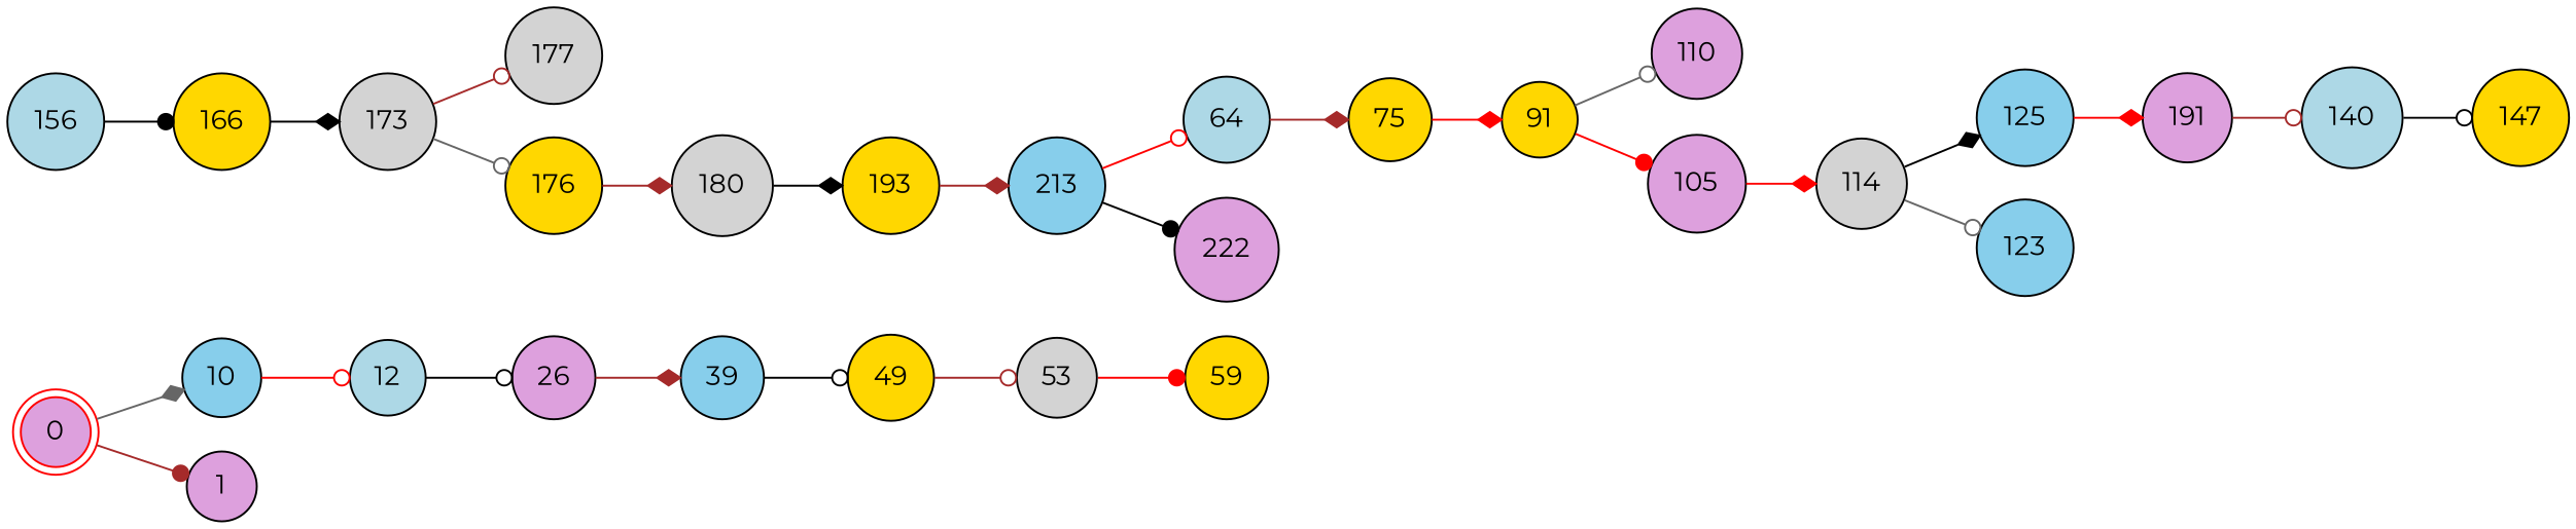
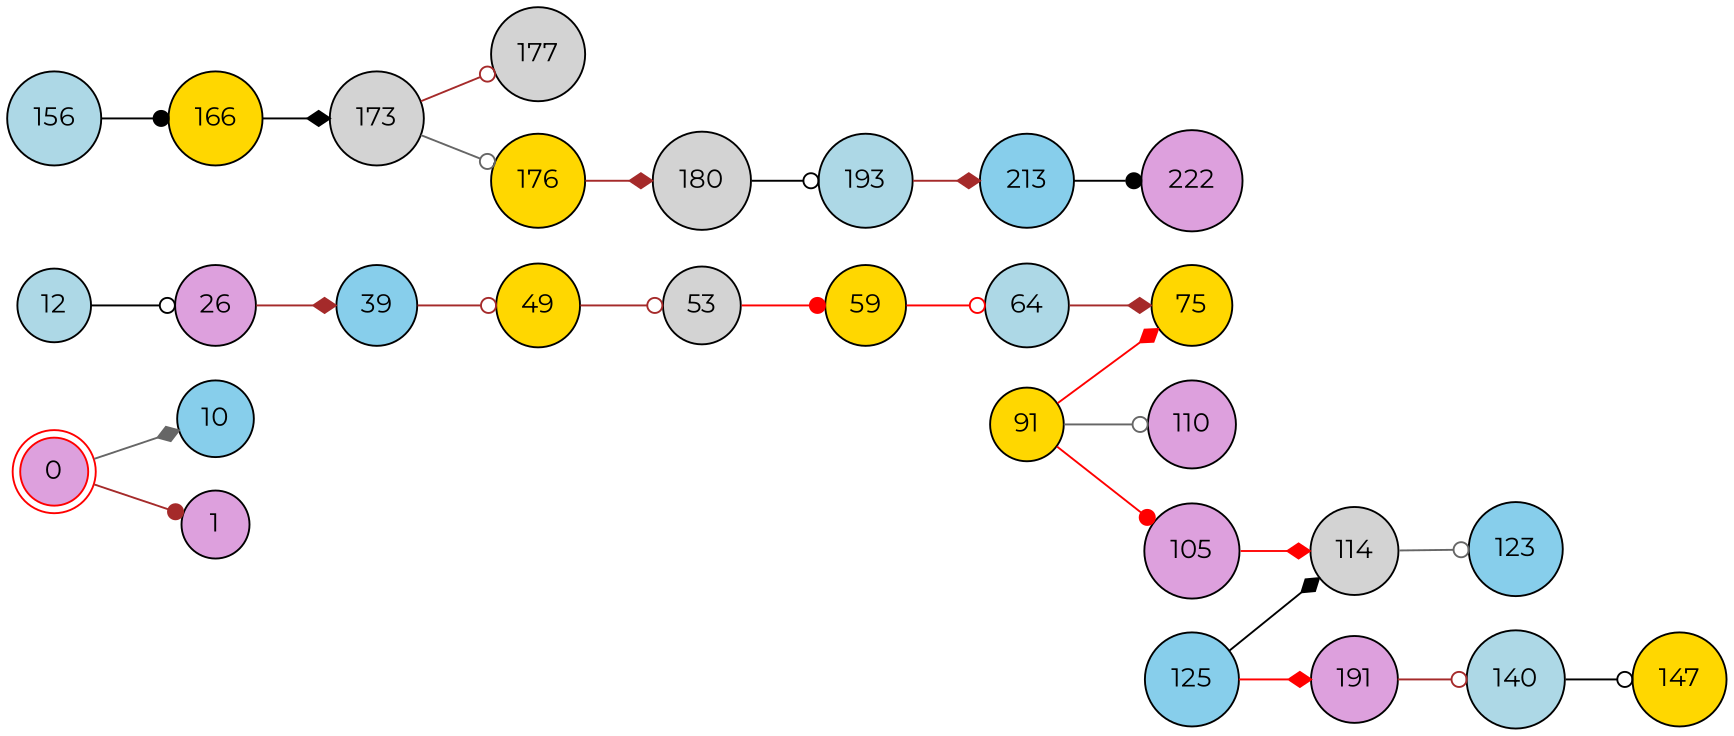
  digraph {
    fontname=Montserrat
    rankdir=LR
    node [fillcolor=gold fontname=Montserrat shape=circle style=filled]
    edge [arrowhead=odot color=brown fontname=Montserrat]
    0 [color=red fillcolor=plum shape=doublecircle]
    10 [fillcolor=skyblue]
    1 [fillcolor=plum]
    12 [fillcolor=lightblue]
    26 [fillcolor=plum]
    39 [fillcolor=skyblue]
    49
    53 [fillcolor=lightgrey]
    59
    64 [fillcolor=lightblue]
    75
    91
    110 [fillcolor=plum]
    n14 [fillcolor=plum label=105]
    114 [fillcolor=lightgrey]
    125 [fillcolor=skyblue]
    123 [fillcolor=skyblue]
    n18 [fillcolor=plum label=191]
    140 [fillcolor=lightblue]
    147
    156 [fillcolor=lightblue]
    166
    173 [fillcolor=lightgrey]
    177 [fillcolor=lightgrey]
    176
    180 [fillcolor=lightgrey]
-   193
+   193 [fillcolor=lightblue]
    213 [fillcolor=skyblue]
    n29 [fillcolor=plum label=222]
    0 -> 10 [arrowhead=diamond color=gray40]
    0 -> 1 [arrowhead=dot]
-   10 -> 12 [color=red]
    12 -> 26 [color=black]
    26 -> 39 [arrowhead=diamond]
-   39 -> 49 [color=black]
+   39 -> 49
    49 -> 53
    53 -> 59 [arrowhead=dot color=red]
-   213 -> 64 [color=red]
+   59 -> 64 [color=red]
    64 -> 75 [arrowhead=diamond]
-   75 -> 91 [arrowhead=diamond color=red]
+   91 -> 75 [arrowhead=diamond color=red]
    91 -> 110 [color=gray40]
    91 -> n14 [arrowhead=dot color=red]
    n14 -> 114 [arrowhead=diamond color=red]
-   114 -> 125 [arrowhead=diamond color=black]
+   125 -> 114 [arrowhead=diamond color=black]
    114 -> 123 [color=gray40]
    125 -> n18 [arrowhead=diamond color=red]
    n18 -> 140
    140 -> 147 [color=black]
    156 -> 166 [arrowhead=dot color=black]
    166 -> 173 [arrowhead=diamond color=black]
    173 -> 177
    173 -> 176 [color=gray40]
    176 -> 180 [arrowhead=diamond]
-   180 -> 193 [arrowhead=diamond color=black]
+   180 -> 193 [color=black]
    193 -> 213 [arrowhead=diamond]
    213 -> n29 [arrowhead=dot color=black]
  }
